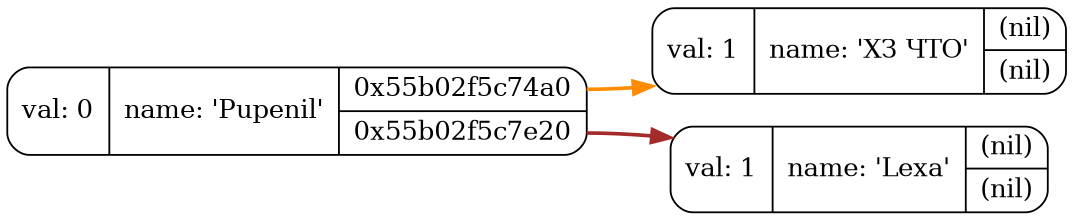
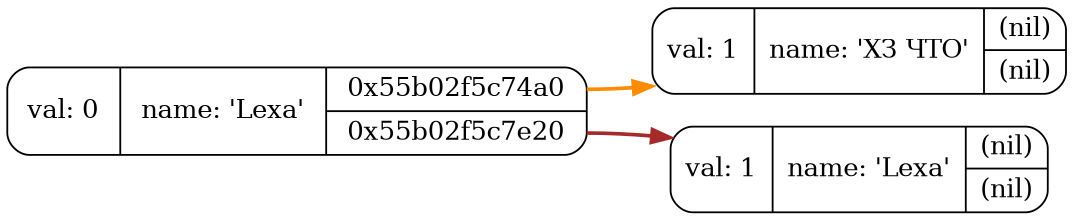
  digraph {
    rankdir=LR
    node [shape=Mrecord]
    edge [penwidth=2]
    n1 [label="{val: 1 | name: 'ХЗ ЧТО' | {<left> (nil) | <right> (nil)}}"]
    n2 [label="{val: 1 | name: 'Lexa' | {<left> (nil) | <right> (nil)}}"]
-   n3 [label="{val: 0 | name: 'Pupenil' | {<left> 0x55b02f5c74a0 | <right> 0x55b02f5c7e20}}"]
+   n3 [label="{val: 0 | name: 'Lexa' | {<left> 0x55b02f5c74a0 | <right> 0x55b02f5c7e20}}"]
    n3 -> n1 [color=darkorange tailport=left]
    n3 -> n2 [color=brown tailport=right]
  }
